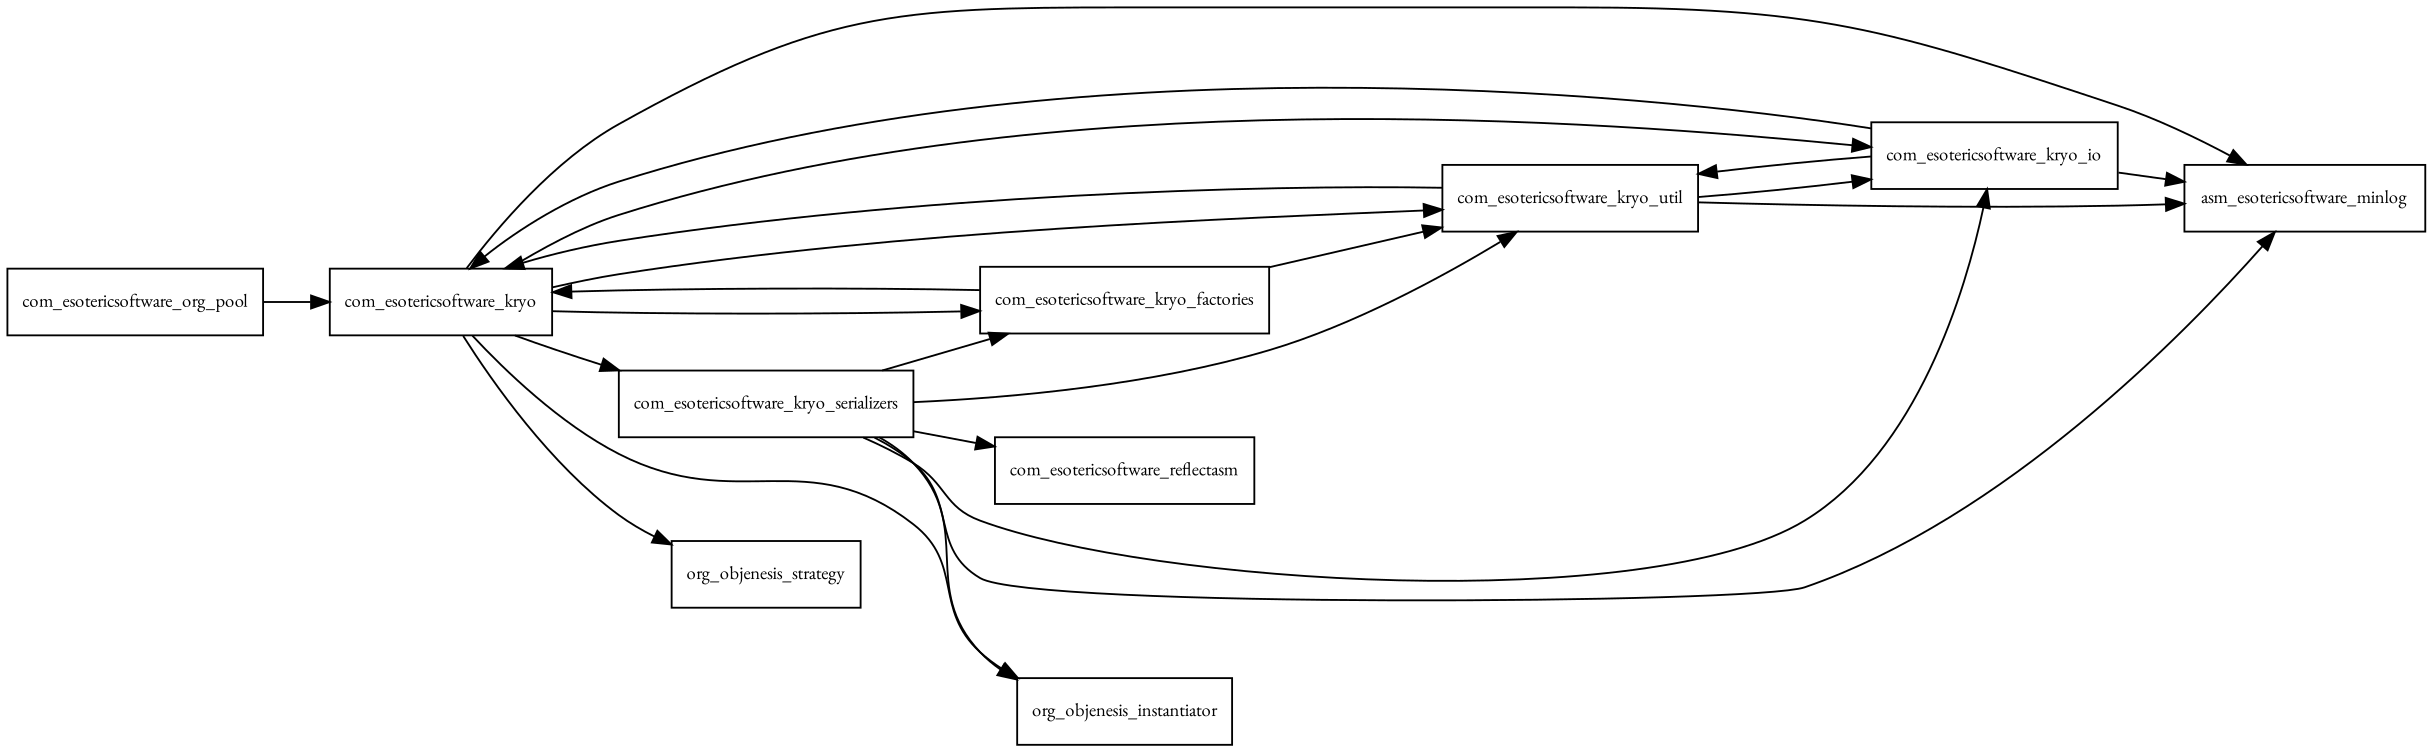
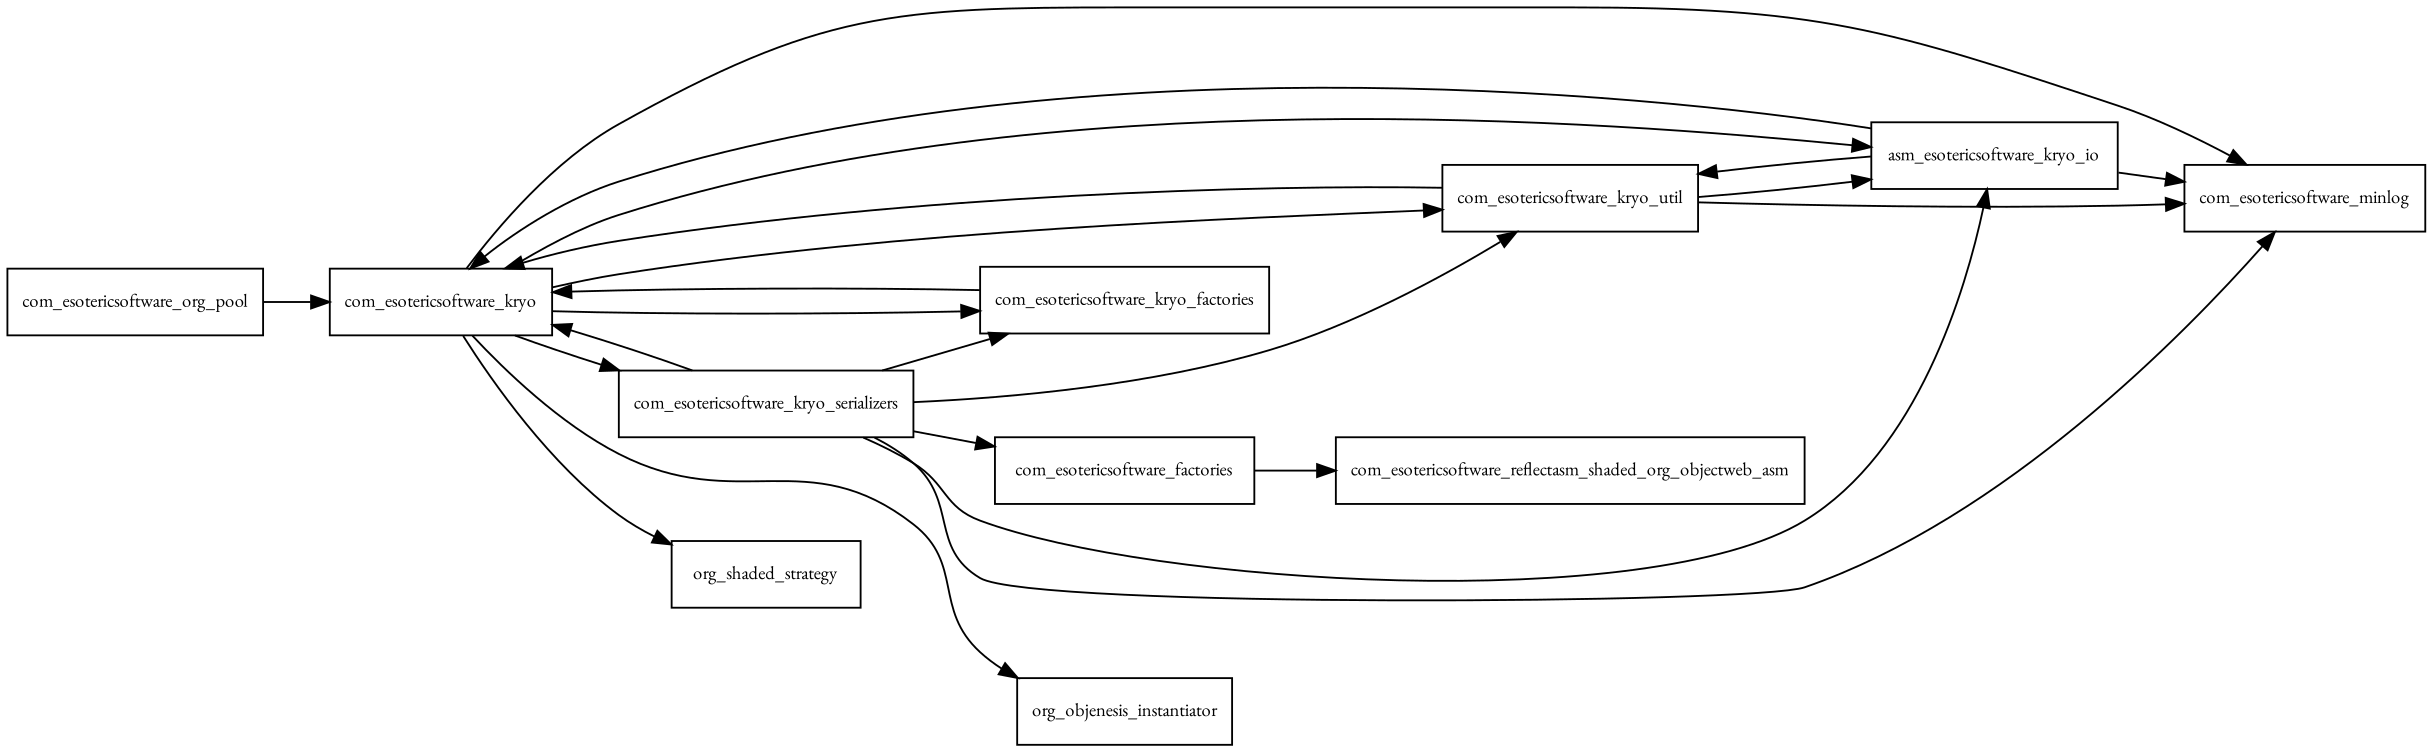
  digraph {
    fontname="EB Garamond"
    rankdir=LR
    node [fontname="EB Garamond" fontsize=10.0 shape=box]
    edge [fontname="EB Garamond"]
    com_esotericsoftware_kryo
    com_esotericsoftware_kryo_factories
-   com_esotericsoftware_kryo_io
+   com_esotericsoftware_kryo_io [label=asm_esotericsoftware_kryo_io]
    com_esotericsoftware_kryo_serializers
    com_esotericsoftware_kryo_util
-   com_esotericsoftware_minlog [label=asm_esotericsoftware_minlog]
+   com_esotericsoftware_minlog
    org_objenesis_instantiator
-   org_objenesis_strategy
-   com_esotericsoftware_reflectasm
+   org_objenesis_strategy [label=org_shaded_strategy]
+   com_esotericsoftware_reflectasm [label=com_esotericsoftware_factories]
+   com_esotericsoftware_reflectasm_shaded_org_objectweb_asm
    n11 [label=com_esotericsoftware_org_pool]
    com_esotericsoftware_kryo -> com_esotericsoftware_kryo_factories
    com_esotericsoftware_kryo -> com_esotericsoftware_kryo_io
    com_esotericsoftware_kryo -> com_esotericsoftware_kryo_serializers
    com_esotericsoftware_kryo -> com_esotericsoftware_kryo_util
    com_esotericsoftware_kryo -> com_esotericsoftware_minlog
    com_esotericsoftware_kryo -> org_objenesis_instantiator
    com_esotericsoftware_kryo -> org_objenesis_strategy
    com_esotericsoftware_kryo_factories -> com_esotericsoftware_kryo
-   com_esotericsoftware_kryo_factories -> com_esotericsoftware_kryo_util
    com_esotericsoftware_kryo_io -> com_esotericsoftware_kryo
    com_esotericsoftware_kryo_io -> com_esotericsoftware_kryo_util
    com_esotericsoftware_kryo_io -> com_esotericsoftware_minlog
-   com_esotericsoftware_kryo_serializers -> org_objenesis_instantiator
+   com_esotericsoftware_kryo_serializers -> com_esotericsoftware_kryo
    com_esotericsoftware_kryo_serializers -> com_esotericsoftware_kryo_factories
    com_esotericsoftware_kryo_serializers -> com_esotericsoftware_kryo_io
    com_esotericsoftware_kryo_serializers -> com_esotericsoftware_kryo_util
    com_esotericsoftware_kryo_serializers -> com_esotericsoftware_minlog
    com_esotericsoftware_kryo_serializers -> com_esotericsoftware_reflectasm
    com_esotericsoftware_kryo_util -> com_esotericsoftware_kryo
    com_esotericsoftware_kryo_util -> com_esotericsoftware_kryo_io
    com_esotericsoftware_kryo_util -> com_esotericsoftware_minlog
+   com_esotericsoftware_reflectasm -> com_esotericsoftware_reflectasm_shaded_org_objectweb_asm
    n11 -> com_esotericsoftware_kryo
  }
